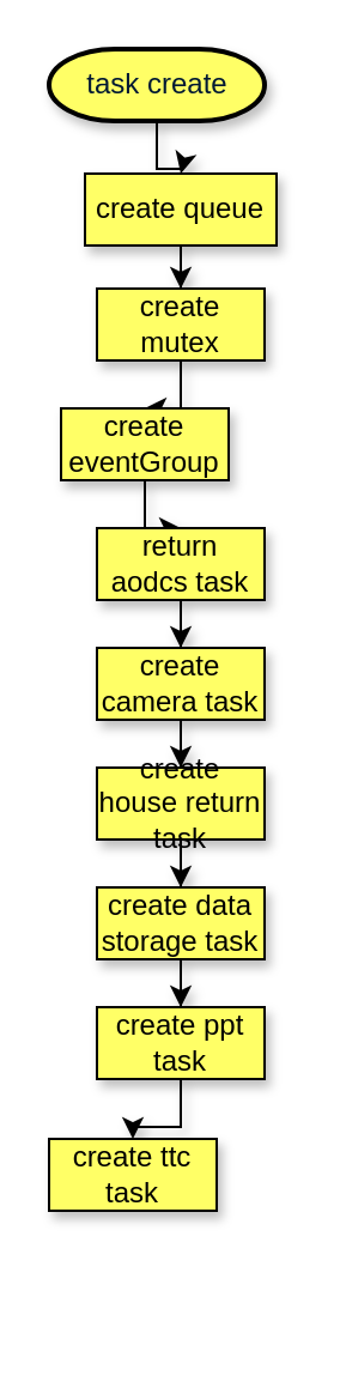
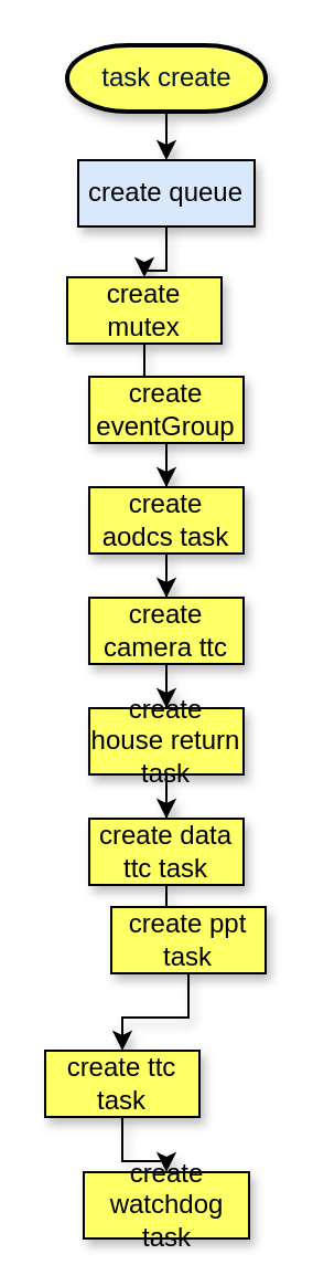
  <mxCell id="0" />
  <mxCell id="1" parent="0" />
  <mxCell id="2" style="edgeStyle=orthogonalEdgeStyle;rounded=0;orthogonalLoop=1;jettySize=auto;html=1;shadow=1;fillColor=#FFFF66;" parent="1" source="3" edge="1"><mxGeometry relative="1" as="geometry"><mxPoint x="75" y="72" as="targetPoint" /><Array as="points" /></mxGeometry></mxCell>
- <mxCell id="3" value="task create" style="shape=mxgraph.flowchart.terminator;fillColor=#FFFF66;strokeColor=#000000;strokeWidth=2;gradientColor=none;gradientDirection=north;fontColor=#001933;fontStyle=0;html=1;shadow=1;" parent="1" vertex="1"><mxGeometry x="20" y="20" width="90" height="30" as="geometry" /></mxCell>
+ <mxCell id="3" value="task create" style="shape=mxgraph.flowchart.terminator;fillColor=#FFFF66;strokeColor=#000000;strokeWidth=2;gradientColor=none;gradientDirection=north;fontColor=#001933;fontStyle=0;html=1;shadow=1;" parent="1" vertex="1"><mxGeometry x="30" y="20" width="90" height="30" as="geometry" /></mxCell>
  <mxCell id="4" style="edgeStyle=orthogonalEdgeStyle;rounded=0;orthogonalLoop=1;jettySize=auto;html=1;shadow=1;fillColor=#FFFF66;" parent="1" source="5" target="7" edge="1"><mxGeometry relative="1" as="geometry" /></mxCell>
- <mxCell id="5" value="create queue" style="rounded=0;whiteSpace=wrap;html=1;fillColor=#FFFF66;shadow=1;" parent="1" vertex="1"><mxGeometry x="35" y="72" width="80" height="30" as="geometry" /></mxCell>
+ <mxCell id="5" value="create queue" style="rounded=0;whiteSpace=wrap;html=1;fillColor=#dae8fc;shadow=1;" parent="1" vertex="1"><mxGeometry x="35" y="72" width="80" height="30" as="geometry" /></mxCell>
  <mxCell id="6" style="edgeStyle=orthogonalEdgeStyle;rounded=0;orthogonalLoop=1;jettySize=auto;html=1;shadow=1;fillColor=#FFFF66;" parent="1" source="7" target="9" edge="1"><mxGeometry relative="1" as="geometry" /></mxCell>
- <mxCell id="7" value="create mutex" style="rounded=0;whiteSpace=wrap;html=1;fillColor=#FFFF66;shadow=1;" parent="1" vertex="1"><mxGeometry x="40" y="120" width="70" height="30" as="geometry" /></mxCell>
+ <mxCell id="7" value="create mutex" style="rounded=0;whiteSpace=wrap;html=1;fillColor=#FFFF66;shadow=1;" parent="1" vertex="1"><mxGeometry x="30" y="125" width="70" height="30" as="geometry" /></mxCell>
  <mxCell id="8" style="edgeStyle=orthogonalEdgeStyle;rounded=0;orthogonalLoop=1;jettySize=auto;html=1;entryX=0.5;entryY=0;entryDx=0;entryDy=0;shadow=1;fillColor=#FFFF66;" parent="1" source="9" target="11" edge="1"><mxGeometry relative="1" as="geometry" /></mxCell>
- <mxCell id="9" value="create eventGroup&lt;br&gt;" style="rounded=0;whiteSpace=wrap;html=1;fillColor=#FFFF66;shadow=1;" parent="1" vertex="1"><mxGeometry x="25" y="170" width="70" height="30" as="geometry" /></mxCell>
+ <mxCell id="9" value="create eventGroup&lt;br&gt;" style="rounded=0;whiteSpace=wrap;html=1;fillColor=#FFFF66;shadow=1;" parent="1" vertex="1"><mxGeometry x="40" y="170" width="70" height="30" as="geometry" /></mxCell>
  <mxCell id="10" value="" style="edgeStyle=orthogonalEdgeStyle;rounded=0;orthogonalLoop=1;jettySize=auto;html=1;shadow=1;fillColor=#FFFF66;" parent="1" source="11" target="13" edge="1"><mxGeometry relative="1" as="geometry" /></mxCell>
- <mxCell id="11" value="return &lt;br&gt;aodcs task&lt;br&gt;" style="rounded=0;whiteSpace=wrap;html=1;fillColor=#FFFF66;shadow=1;" parent="1" vertex="1"><mxGeometry x="40" y="220" width="70" height="30" as="geometry" /></mxCell>
+ <mxCell id="11" value="create &lt;br&gt;aodcs task&lt;br&gt;" style="rounded=0;whiteSpace=wrap;html=1;fillColor=#FFFF66;shadow=1;" parent="1" vertex="1"><mxGeometry x="40" y="220" width="70" height="30" as="geometry" /></mxCell>
  <mxCell id="12" style="edgeStyle=orthogonalEdgeStyle;rounded=0;orthogonalLoop=1;jettySize=auto;html=1;entryX=0.5;entryY=0;entryDx=0;entryDy=0;shadow=1;fillColor=#FFFF66;" parent="1" source="13" target="15" edge="1"><mxGeometry relative="1" as="geometry" /></mxCell>
- <mxCell id="13" value="create camera task&lt;br&gt;" style="rounded=0;whiteSpace=wrap;html=1;fillColor=#FFFF66;shadow=1;" parent="1" vertex="1"><mxGeometry x="40" y="270" width="70" height="30" as="geometry" /></mxCell>
+ <mxCell id="13" value="create camera ttc&lt;br&gt;" style="rounded=0;whiteSpace=wrap;html=1;fillColor=#FFFF66;shadow=1;" parent="1" vertex="1"><mxGeometry x="40" y="270" width="70" height="30" as="geometry" /></mxCell>
  <mxCell id="14" style="edgeStyle=orthogonalEdgeStyle;rounded=0;orthogonalLoop=1;jettySize=auto;html=1;entryX=0.5;entryY=0;entryDx=0;entryDy=0;shadow=1;fillColor=#FFFF66;" parent="1" source="15" target="17" edge="1"><mxGeometry relative="1" as="geometry" /></mxCell>
  <mxCell id="15" value="create house return task&lt;br&gt;" style="rounded=0;whiteSpace=wrap;html=1;fillColor=#FFFF66;shadow=1;" parent="1" vertex="1"><mxGeometry x="40" y="320" width="70" height="30" as="geometry" /></mxCell>
  <mxCell id="16" style="edgeStyle=orthogonalEdgeStyle;rounded=0;orthogonalLoop=1;jettySize=auto;html=1;entryX=0.5;entryY=0;entryDx=0;entryDy=0;shadow=1;fillColor=#FFFF66;" parent="1" source="17" target="19" edge="1"><mxGeometry relative="1" as="geometry" /></mxCell>
- <mxCell id="17" value="create data storage task&lt;br&gt;" style="rounded=0;whiteSpace=wrap;html=1;fillColor=#FFFF66;shadow=1;" parent="1" vertex="1"><mxGeometry x="40" y="370" width="70" height="30" as="geometry" /></mxCell>
+ <mxCell id="17" value="create data ttc task&lt;br&gt;" style="rounded=0;whiteSpace=wrap;html=1;fillColor=#FFFF66;shadow=1;" parent="1" vertex="1"><mxGeometry x="40" y="370" width="70" height="30" as="geometry" /></mxCell>
  <mxCell id="18" style="edgeStyle=orthogonalEdgeStyle;rounded=0;orthogonalLoop=1;jettySize=auto;html=1;entryX=0.5;entryY=0;entryDx=0;entryDy=0;shadow=1;fillColor=#FFFF66;" parent="1" source="19" target="21" edge="1"><mxGeometry relative="1" as="geometry" /></mxCell>
- <mxCell id="19" value="create ppt task&lt;br&gt;" style="rounded=0;whiteSpace=wrap;html=1;fillColor=#FFFF66;shadow=1;" parent="1" vertex="1"><mxGeometry x="40" y="420" width="70" height="30" as="geometry" /></mxCell>
+ <mxCell id="19" value="create ppt task&lt;br&gt;" style="rounded=0;whiteSpace=wrap;html=1;fillColor=#FFFF66;shadow=1;" parent="1" vertex="1"><mxGeometry x="50" y="410" width="70" height="30" as="geometry" /></mxCell>
+ <mxCell id="20" style="edgeStyle=orthogonalEdgeStyle;rounded=0;orthogonalLoop=1;jettySize=auto;html=1;entryX=0.5;entryY=0;entryDx=0;entryDy=0;shadow=1;fillColor=#FFFF66;" parent="1" source="21" target="22" edge="1"><mxGeometry relative="1" as="geometry" /></mxCell>
  <mxCell id="21" value="create ttc task&lt;br&gt;" style="rounded=0;whiteSpace=wrap;html=1;fillColor=#FFFF66;shadow=1;" parent="1" vertex="1"><mxGeometry x="20" y="475" width="70" height="30" as="geometry" /></mxCell>
+ <mxCell id="22" value="create watchdog task&lt;br&gt;" style="rounded=0;whiteSpace=wrap;html=1;fillColor=#FFFF66;shadow=1;" parent="1" vertex="1"><mxGeometry x="37.5" y="530" width="75" height="30" as="geometry" /></mxCell>
